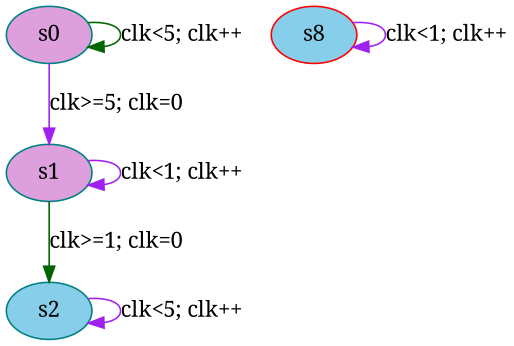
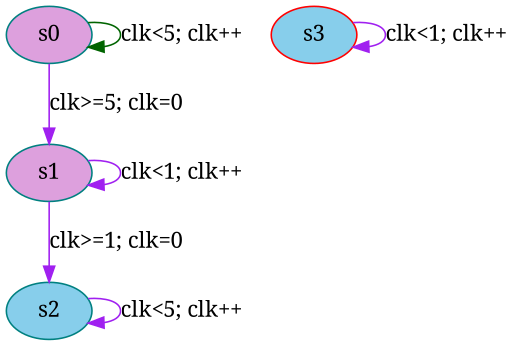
  digraph {
    fontname="Noto Serif"
    rankdir=TB
    node [color=teal fillcolor=plum fontname="Noto Serif" style=filled]
    edge [color=purple fontname="Noto Serif"]
    s0
    s1
    s2 [fillcolor=skyblue]
-   s3 [color=red fillcolor=skyblue label=s8]
+   s3 [color=red fillcolor=skyblue]
    s0 -> s0 [color=darkgreen label="clk<5; clk++"]
    s0 -> s1 [label="clk>=5; clk=0"]
    s1 -> s1 [label="clk<1; clk++"]
-   s1 -> s2 [color=darkgreen label="clk>=1; clk=0"]
+   s1 -> s2 [label="clk>=1; clk=0"]
    s2 -> s2 [label="clk<5; clk++"]
    s3 -> s3 [label="clk<1; clk++"]
  }
